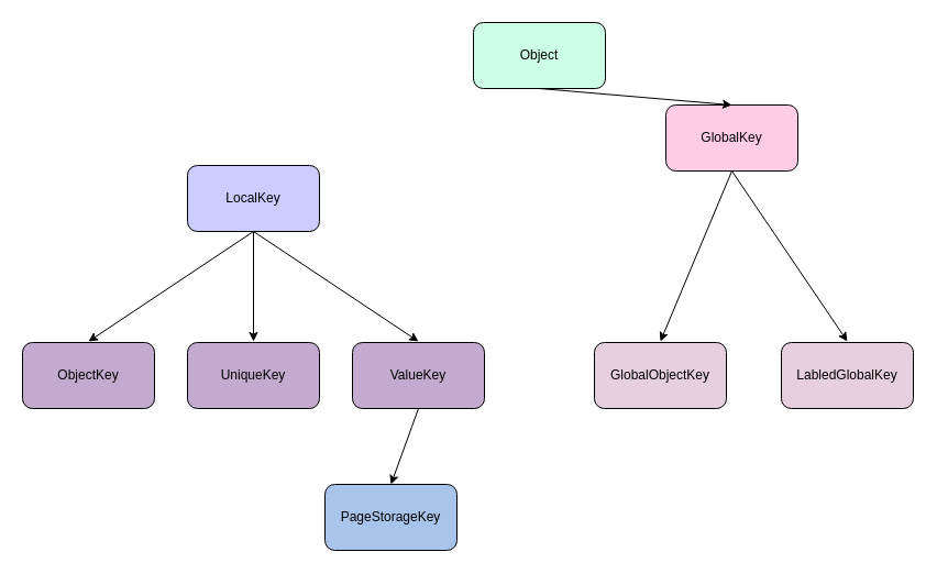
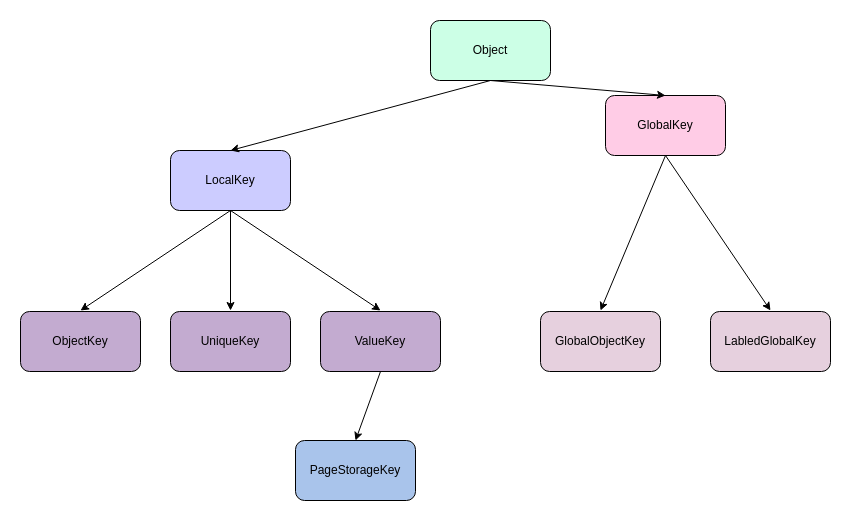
  <mxCell id="0" />
  <mxCell id="1" parent="0" />
  <mxCell id="2" value="Object" style="rounded=1;whiteSpace=wrap;html=1;fillColor=#CCFFE6;" vertex="1" parent="1"><mxGeometry x="430" y="20" width="120" height="60" as="geometry" /></mxCell>
  <mxCell id="3" value="LocalKey" style="rounded=1;whiteSpace=wrap;html=1;fillColor=#CCCCFF;" vertex="1" parent="1"><mxGeometry x="170" y="150" width="120" height="60" as="geometry" /></mxCell>
  <mxCell id="4" value="GlobalKey" style="rounded=1;whiteSpace=wrap;html=1;fillColor=#FFCCE6;" vertex="1" parent="1"><mxGeometry x="605" y="95" width="120" height="60" as="geometry" /></mxCell>
  <mxCell id="5" value="LabledGlobalKey" style="rounded=1;whiteSpace=wrap;html=1;fillColor=#E6D0DE;" vertex="1" parent="1"><mxGeometry x="710" y="311" width="120" height="60" as="geometry" /></mxCell>
  <mxCell id="6" value="UniqueKey" style="rounded=1;whiteSpace=wrap;html=1;fillColor=#C3ABD0;" vertex="1" parent="1"><mxGeometry x="170" y="311" width="120" height="60" as="geometry" /></mxCell>
  <mxCell id="7" value="ValueKey" style="rounded=1;whiteSpace=wrap;html=1;fillColor=#C3ABD0;" vertex="1" parent="1"><mxGeometry x="320" y="311" width="120" height="60" as="geometry" /></mxCell>
  <mxCell id="8" value="ObjectKey" style="rounded=1;whiteSpace=wrap;html=1;fillColor=#C3ABD0;" vertex="1" parent="1"><mxGeometry x="20" y="311" width="120" height="60" as="geometry" /></mxCell>
  <mxCell id="9" value="GlobalObjectKey" style="rounded=1;whiteSpace=wrap;html=1;fillColor=#E6D0DE;" vertex="1" parent="1"><mxGeometry x="540" y="311" width="120" height="60" as="geometry" /></mxCell>
  <mxCell id="10" value="PageStorageKey" style="rounded=1;whiteSpace=wrap;html=1;fillColor=#A9C4EB;" vertex="1" parent="1"><mxGeometry x="295" y="440" width="120" height="60" as="geometry" /></mxCell>
+ <mxCell id="11" value="" style="endArrow=classic;html=1;rounded=0;entryX=0.5;entryY=0;entryDx=0;entryDy=0;exitX=0.5;exitY=1;exitDx=0;exitDy=0;" edge="1" parent="1" source="2" target="3"><mxGeometry width="50" height="50" relative="1" as="geometry"><mxPoint x="480" y="260" as="sourcePoint" /><mxPoint x="530" y="210" as="targetPoint" /></mxGeometry></mxCell>
  <mxCell id="12" value="" style="endArrow=classic;html=1;rounded=0;exitX=0.5;exitY=1;exitDx=0;exitDy=0;entryX=0.5;entryY=0;entryDx=0;entryDy=0;" edge="1" parent="1" source="2" target="4"><mxGeometry width="50" height="50" relative="1" as="geometry"><mxPoint x="480" y="260" as="sourcePoint" /><mxPoint x="530" y="210" as="targetPoint" /></mxGeometry></mxCell>
  <mxCell id="13" value="" style="endArrow=classic;html=1;rounded=0;exitX=0.5;exitY=1;exitDx=0;exitDy=0;" edge="1" parent="1" source="3"><mxGeometry width="50" height="50" relative="1" as="geometry"><mxPoint x="480" y="260" as="sourcePoint" /><mxPoint y="310" as="targetPoint" x="80" /></mxGeometry></mxCell>
  <mxCell id="14" value="" style="endArrow=classic;html=1;rounded=0;exitX=0.5;exitY=1;exitDx=0;exitDy=0;" edge="1" parent="1" source="3"><mxGeometry width="50" height="50" relative="1" as="geometry"><mxPoint x="490" y="260" as="sourcePoint" /><mxPoint x="380" y="310" as="targetPoint" /></mxGeometry></mxCell>
  <mxCell id="15" value="" style="endArrow=classic;html=1;rounded=0;" edge="1" parent="1"><mxGeometry width="50" height="50" relative="1" as="geometry"><mxPoint x="230" y="210" as="sourcePoint" /><mxPoint x="230" y="310" as="targetPoint" /></mxGeometry></mxCell>
  <mxCell id="16" value="" style="endArrow=classic;html=1;rounded=0;exitX=0.5;exitY=1;exitDx=0;exitDy=0;" edge="1" parent="1" source="4"><mxGeometry width="50" height="50" relative="1" as="geometry"><mxPoint x="490" y="260" as="sourcePoint" /><mxPoint x="600" y="310" as="targetPoint" /></mxGeometry></mxCell>
  <mxCell id="17" value="" style="endArrow=classic;html=1;rounded=0;exitX=0.5;exitY=1;exitDx=0;exitDy=0;" edge="1" parent="1" source="4"><mxGeometry width="50" height="50" relative="1" as="geometry"><mxPoint x="490" y="260" as="sourcePoint" /><mxPoint x="770" y="310" as="targetPoint" /></mxGeometry></mxCell>
  <mxCell id="18" value="" style="endArrow=classic;html=1;rounded=0;exitX=0.5;exitY=1;exitDx=0;exitDy=0;entryX=0.5;entryY=0;entryDx=0;entryDy=0;" edge="1" parent="1" source="7" target="10"><mxGeometry width="50" height="50" relative="1" as="geometry"><mxPoint x="490" y="260" as="sourcePoint" /><mxPoint x="540" y="210" as="targetPoint" /></mxGeometry></mxCell>
